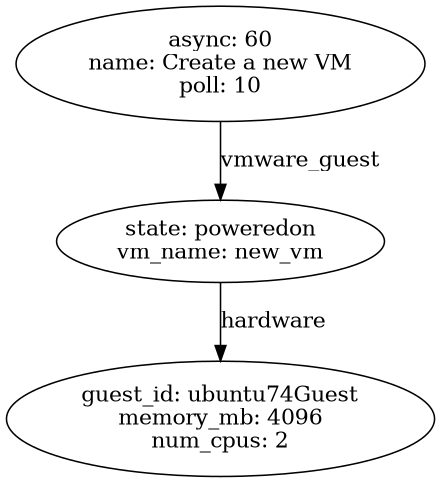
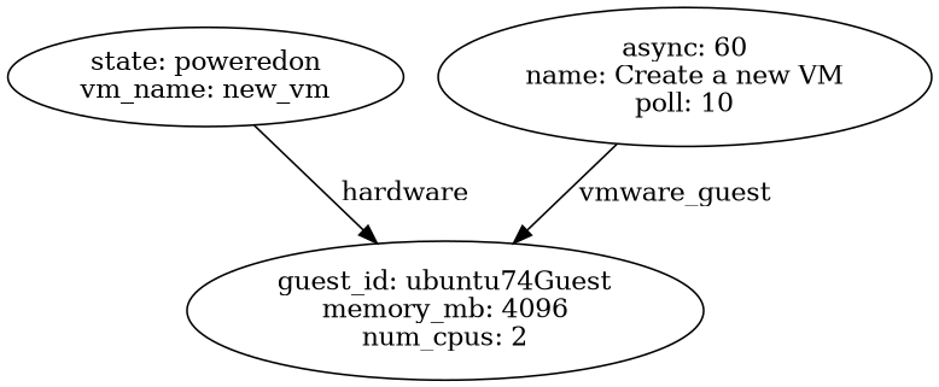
  digraph {
    n1 [label="guest_id: ubuntu74Guest\nmemory_mb: 4096\nnum_cpus: 2\n"]
    n2 [label="state: poweredon\nvm_name: new_vm\n"]
    n3 [label="async: 60\nname: Create a new VM\npoll: 10\n"]
    n2 -> n1 [label=hardware]
-   n3 -> n2 [label=vmware_guest]
+   n3 -> n1 [label=vmware_guest]
  }
